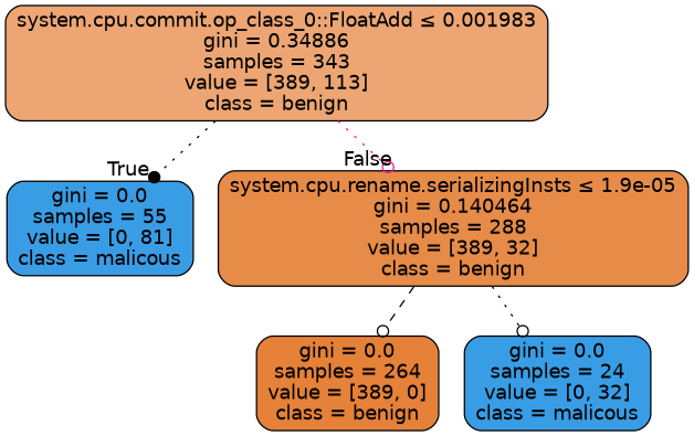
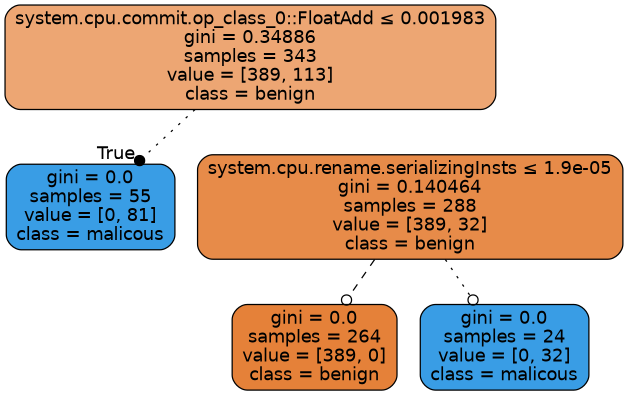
  digraph {
    node [color=black fillcolor="#399de5" fontname=helvetica shape=box style="filled, rounded"]
    edge [fontname=helvetica color=black style=dotted arrowhead=odot]
    n1 [fillcolor="#eda673" label=<system.cpu.commit.op_class_0::FloatAdd &le; 0.001983<br/>gini = 0.34886<br/>samples = 343<br/>value = [389, 113]<br/>class = benign>]
    n2 [label=<gini = 0.0<br/>samples = 55<br/>value = [0, 81]<br/>class = malicous>]
    n3 [fillcolor="#e78b49" label=<system.cpu.rename.serializingInsts &le; 1.9e-05<br/>gini = 0.140464<br/>samples = 288<br/>value = [389, 32]<br/>class = benign>]
    n4 [fillcolor="#e58139" label=<gini = 0.0<br/>samples = 264<br/>value = [389, 0]<br/>class = benign>]
    n5 [label=<gini = 0.0<br/>samples = 24<br/>value = [0, 32]<br/>class = malicous>]
    n1 -> n2 [headlabel=True labelangle=45 labeldistance=2.5 arrowhead=dot]
-   n1 -> n3 [headlabel=False labelangle=-45 labeldistance=2.5 color=deeppink]
    n3 -> n4 [style=dashed]
    n3 -> n5
  }
